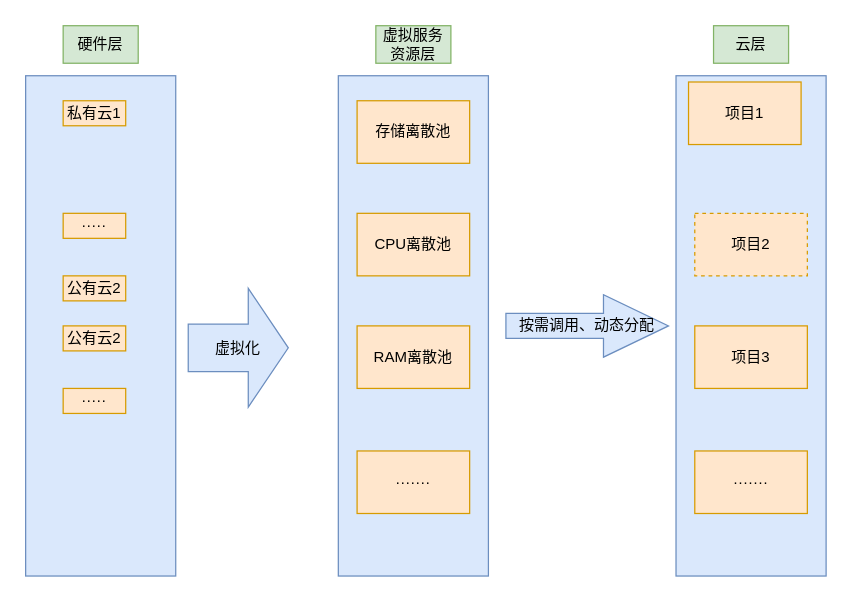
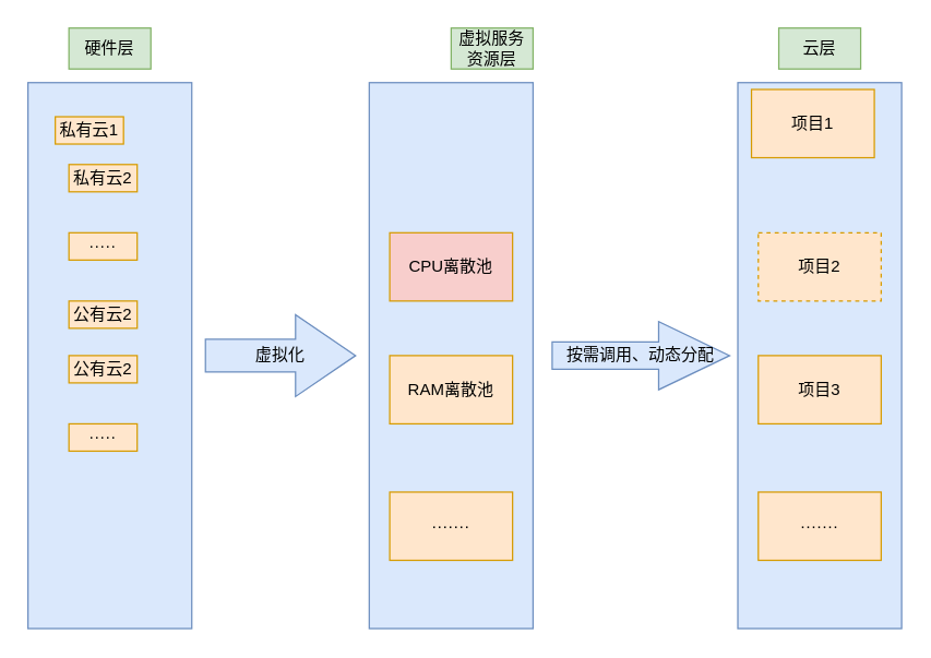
  <mxCell id="0" />
  <mxCell id="1" parent="0" />
  <mxCell id="2" value="" style="rounded=0;whiteSpace=wrap;html=1;fillColor=#dae8fc;strokeColor=#6c8ebf;" vertex="1" parent="1"><mxGeometry x="20" y="60" width="120" height="400" as="geometry" /></mxCell>
  <mxCell id="3" value="" style="rounded=0;whiteSpace=wrap;html=1;fillColor=#dae8fc;strokeColor=#6c8ebf;" vertex="1" parent="1"><mxGeometry x="270" y="60" width="120" height="400" as="geometry" /></mxCell>
  <mxCell id="4" value="" style="rounded=0;whiteSpace=wrap;html=1;fillColor=#dae8fc;strokeColor=#6c8ebf;" vertex="1" parent="1"><mxGeometry x="540" y="60" width="120" height="400" as="geometry" /></mxCell>
  <mxCell id="5" value="硬件层" style="text;html=1;strokeColor=#82b366;fillColor=#d5e8d4;align=center;verticalAlign=middle;whiteSpace=wrap;rounded=0;" vertex="1" parent="1"><mxGeometry x="50" y="20" width="60" height="30" as="geometry" /></mxCell>
- <mxCell id="6" value="虚拟服务资源层" style="text;html=1;strokeColor=#82b366;fillColor=#d5e8d4;align=center;verticalAlign=middle;whiteSpace=wrap;rounded=0;" vertex="1" parent="1"><mxGeometry x="300" y="20" width="60" height="30" as="geometry" /></mxCell>
+ <mxCell id="6" value="虚拟服务资源层" style="text;html=1;strokeColor=#82b366;fillColor=#d5e8d4;align=center;verticalAlign=middle;whiteSpace=wrap;rounded=0;" vertex="1" parent="1"><mxGeometry x="330" y="20" width="60" height="30" as="geometry" /></mxCell>
  <mxCell id="7" value="云层" style="text;html=1;strokeColor=#82b366;fillColor=#d5e8d4;align=center;verticalAlign=middle;whiteSpace=wrap;rounded=0;" vertex="1" parent="1"><mxGeometry x="570" y="20" width="60" height="30" as="geometry" /></mxCell>
- <mxCell id="8" value="私有云1" style="rounded=0;whiteSpace=wrap;html=1;fillColor=#ffe6cc;strokeColor=#d79b00;" vertex="1" parent="1"><mxGeometry x="50" y="80" width="50" height="20" as="geometry" /></mxCell>
+ <mxCell id="8" value="私有云1" style="rounded=0;whiteSpace=wrap;html=1;fillColor=#ffe6cc;strokeColor=#d79b00;" vertex="1" parent="1"><mxGeometry x="40" y="85" width="50" height="20" as="geometry" /></mxCell>
+ <mxCell id="9" value="私有云2" style="rounded=0;whiteSpace=wrap;html=1;fillColor=#ffe6cc;strokeColor=#d79b00;" vertex="1" parent="1"><mxGeometry x="50" y="120" width="50" height="20" as="geometry" /></mxCell>
  <mxCell id="10" value="公有云2" style="rounded=0;whiteSpace=wrap;html=1;fillColor=#ffe6cc;strokeColor=#d79b00;" vertex="1" parent="1"><mxGeometry x="50" y="220" width="50" height="20" as="geometry" /></mxCell>
  <mxCell id="11" value="公有云2" style="rounded=0;whiteSpace=wrap;html=1;fillColor=#ffe6cc;strokeColor=#d79b00;" vertex="1" parent="1"><mxGeometry x="50" y="260" width="50" height="20" as="geometry" /></mxCell>
- <mxCell id="12" value="存储离散池" style="rounded=0;whiteSpace=wrap;html=1;fillColor=#ffe6cc;strokeColor=#d79b00;" vertex="1" parent="1"><mxGeometry x="285" y="80" width="90" height="50" as="geometry" /></mxCell>
- <mxCell id="13" value="CPU离散池" style="rounded=0;whiteSpace=wrap;html=1;fillColor=#ffe6cc;strokeColor=#d79b00;" vertex="1" parent="1"><mxGeometry x="285" y="170" width="90" height="50" as="geometry" /></mxCell>
+ <mxCell id="13" value="CPU离散池" style="rounded=0;whiteSpace=wrap;html=1;fillColor=#f8cecc;strokeColor=#d79b00;" vertex="1" parent="1"><mxGeometry x="285" y="170" width="90" height="50" as="geometry" /></mxCell>
  <mxCell id="14" value="RAM离散池" style="rounded=0;whiteSpace=wrap;html=1;fillColor=#ffe6cc;strokeColor=#d79b00;" vertex="1" parent="1"><mxGeometry x="285" y="260" width="90" height="50" as="geometry" /></mxCell>
  <mxCell id="15" value="·····" style="rounded=0;whiteSpace=wrap;html=1;fillColor=#ffe6cc;strokeColor=#d79b00;" vertex="1" parent="1"><mxGeometry x="50" y="170" width="50" height="20" as="geometry" /></mxCell>
  <mxCell id="16" value="·····" style="rounded=0;whiteSpace=wrap;html=1;fillColor=#ffe6cc;strokeColor=#d79b00;" vertex="1" parent="1"><mxGeometry x="50" y="310" width="50" height="20" as="geometry" /></mxCell>
  <mxCell id="17" value="·······" style="rounded=0;whiteSpace=wrap;html=1;fillColor=#ffe6cc;strokeColor=#d79b00;" vertex="1" parent="1"><mxGeometry x="285" y="360" width="90" height="50" as="geometry" /></mxCell>
  <mxCell id="18" value="项目1" style="rounded=0;whiteSpace=wrap;html=1;fillColor=#ffe6cc;strokeColor=#d79b00;" vertex="1" parent="1"><mxGeometry x="550" y="65" width="90" height="50" as="geometry" /></mxCell>
  <mxCell id="19" value="项目2" style="rounded=0;whiteSpace=wrap;html=1;fillColor=#ffe6cc;strokeColor=#d79b00;dashed=1;" vertex="1" parent="1"><mxGeometry x="555" y="170" width="90" height="50" as="geometry" /></mxCell>
  <mxCell id="20" value="项目3" style="rounded=0;whiteSpace=wrap;html=1;fillColor=#ffe6cc;strokeColor=#d79b00;" vertex="1" parent="1"><mxGeometry x="555" y="260" width="90" height="50" as="geometry" /></mxCell>
  <mxCell id="21" value="·······" style="rounded=0;whiteSpace=wrap;html=1;fillColor=#ffe6cc;strokeColor=#d79b00;" vertex="1" parent="1"><mxGeometry x="555" y="360" width="90" height="50" as="geometry" /></mxCell>
- <mxCell id="22" value="虚拟化" style="shape=singleArrow;whiteSpace=wrap;html=1;arrowWidth=0.4;arrowSize=0.4;fillColor=#dae8fc;strokeColor=#6c8ebf;rounded=0;" vertex="1" parent="1"><mxGeometry x="150" y="230" width="80" height="95" as="geometry" /></mxCell>
+ <mxCell id="22" value="虚拟化" style="shape=singleArrow;whiteSpace=wrap;html=1;arrowWidth=0.4;arrowSize=0.4;fillColor=#dae8fc;strokeColor=#6c8ebf;rounded=0;" vertex="1" parent="1"><mxGeometry x="150" y="230" width="110" height="60" as="geometry" /></mxCell>
  <mxCell id="23" value="按需调用、动态分配" style="shape=singleArrow;whiteSpace=wrap;html=1;arrowWidth=0.4;arrowSize=0.4;fillColor=#dae8fc;strokeColor=#6c8ebf;rounded=0;" vertex="1" parent="1"><mxGeometry x="404" y="235" width="130" height="50" as="geometry" /></mxCell>
